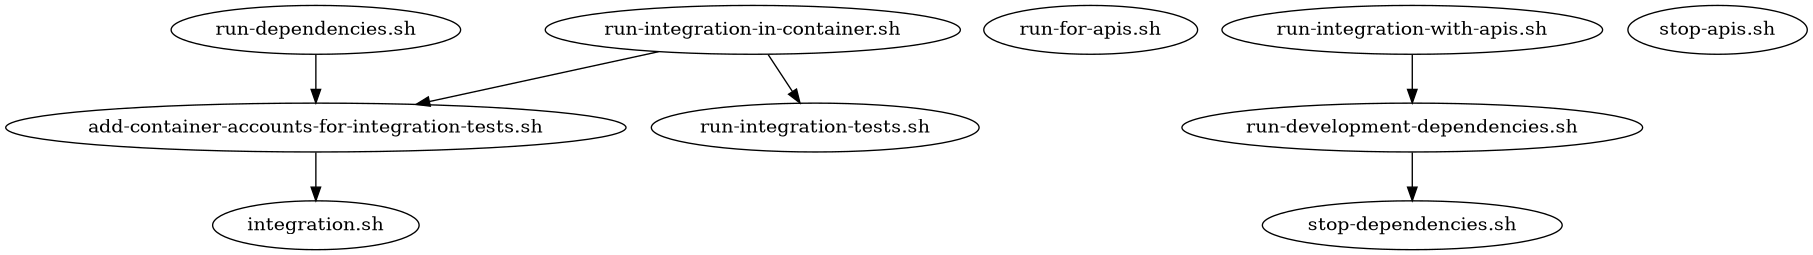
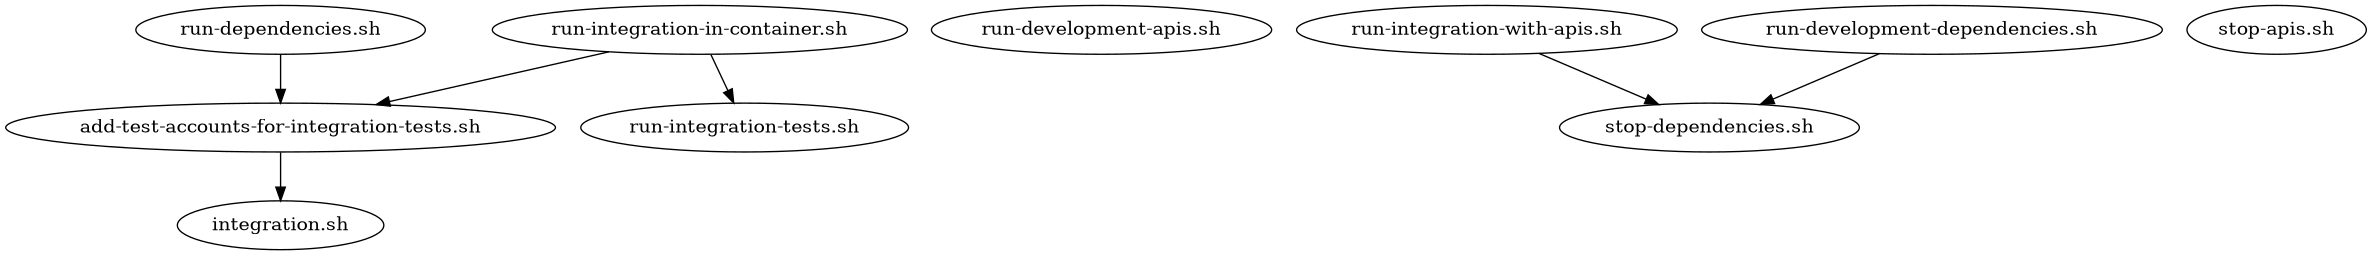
  digraph {
    n1 [label="integration.sh"]
-   "add-test-accounts-for-integration-tests.sh" [label="add-container-accounts-for-integration-tests.sh"]
+   "add-test-accounts-for-integration-tests.sh"
    "run-dependencies.sh"
-   "run-development-apis.sh" [label="run-for-apis.sh"]
+   "run-development-apis.sh"
    "run-integration-in-container.sh"
    "run-integration-tests.sh"
    "run-integration-with-apis.sh"
    "stop-dependencies.sh"
    "stop-apis.sh"
    "run-development-dependencies.sh"
    "add-test-accounts-for-integration-tests.sh" -> n1
    "run-dependencies.sh" -> "add-test-accounts-for-integration-tests.sh"
    "run-integration-in-container.sh" -> "add-test-accounts-for-integration-tests.sh"
    "run-integration-in-container.sh" -> "run-integration-tests.sh"
-   "run-integration-with-apis.sh" -> "run-development-dependencies.sh"
+   "run-integration-with-apis.sh" -> "stop-dependencies.sh"
    "run-development-dependencies.sh" -> "stop-dependencies.sh"
  }
